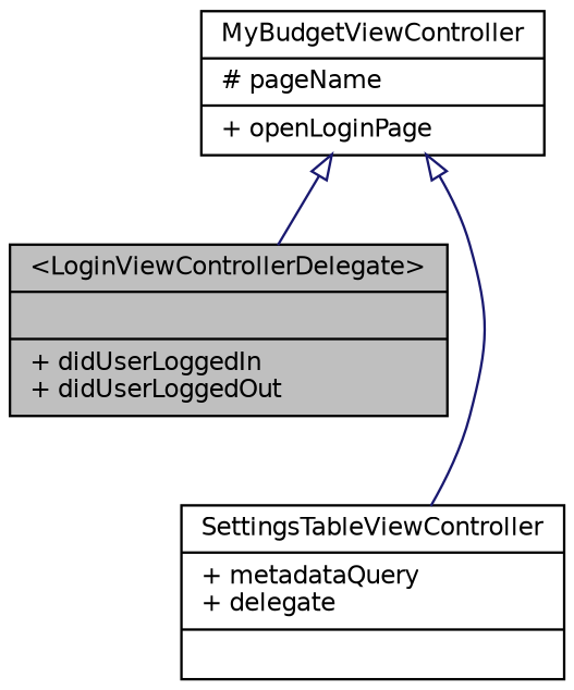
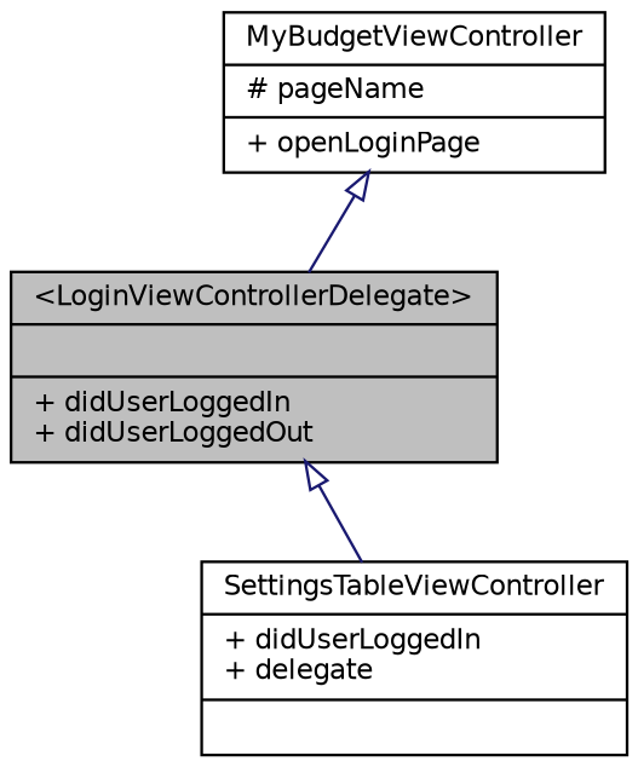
  digraph {
    node [color=black fillcolor=white fontname=Helvetica fontsize=10 shape=record style=filled]
    edge [arrowtail=empty color=midnightblue dir=back fontname=Helvetica fontsize=10 labelfontname=Helvetica labelfontsize=10 style=solid]
    n1 [fillcolor=grey75 fontcolor=black height=0.2 label="{\<LoginViewControllerDelegate\>\n||+ didUserLoggedIn\l+ didUserLoggedOut\l}" width=0.4]
-   n2 [height=0.2 label="{SettingsTableViewController\n|+ metadataQuery\l+ delegate\l|}" width=0.4]
+   n2 [height=0.2 label="{SettingsTableViewController\n|+ didUserLoggedIn\l+ delegate\l|}" width=0.4]
    n3 [height=0.2 label="{MyBudgetViewController\n|# pageName\l|+ openLoginPage\l}" width=0.4]
-   n3 -> n2
+   n1 -> n2
    n3 -> n1
  }
